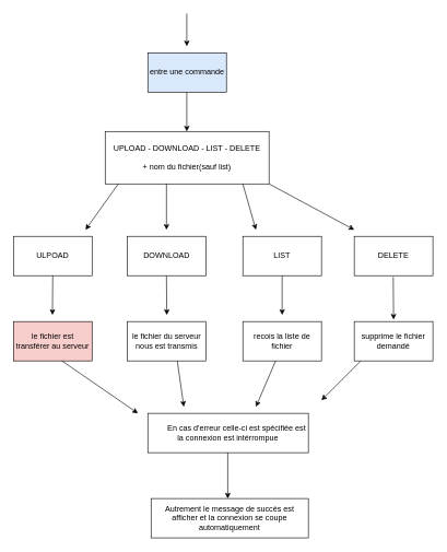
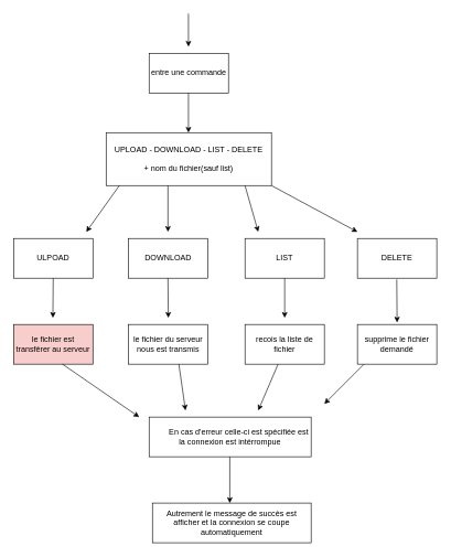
  <mxCell id="0" />
  <mxCell id="1" parent="0" />
  <mxCell id="2" value="" style="endArrow=classic;html=1;rounded=0;" edge="1" parent="1"><mxGeometry width="50" height="50" relative="1" as="geometry"><mxPoint x="284.5" y="20" as="sourcePoint" /><mxPoint x="284.5" y="70" as="targetPoint" /></mxGeometry></mxCell>
- <mxCell id="3" value="entre une commande " style="rounded=0;whiteSpace=wrap;html=1;fillColor=#dae8fc;" vertex="1" parent="1"><mxGeometry x="225" y="80" width="120" height="60" as="geometry" /></mxCell>
+ <mxCell id="3" value="entre une commande " style="rounded=0;whiteSpace=wrap;html=1;" vertex="1" parent="1"><mxGeometry x="225" y="80" width="120" height="60" as="geometry" /></mxCell>
  <mxCell id="4" value="&lt;div&gt;UPLOAD - DOWNLOAD - LIST - DELETE&lt;/div&gt;&lt;div&gt;&lt;br&gt;&lt;/div&gt;&lt;div&gt;+ nom du fichier(sauf list)&lt;br&gt;&lt;/div&gt;" style="rounded=0;whiteSpace=wrap;html=1;" vertex="1" parent="1"><mxGeometry x="160" y="200" width="250" height="80" as="geometry" /></mxCell>
  <mxCell id="5" value="" style="endArrow=classic;html=1;rounded=0;" edge="1" parent="1"><mxGeometry width="50" height="50" relative="1" as="geometry"><mxPoint x="284.5" y="140" as="sourcePoint" /><mxPoint x="284.5" y="200" as="targetPoint" /></mxGeometry></mxCell>
  <mxCell id="6" value="" style="endArrow=classic;html=1;rounded=0;" edge="1" parent="1"><mxGeometry width="50" height="50" relative="1" as="geometry"><mxPoint x="180" y="280" as="sourcePoint" /><mxPoint x="130" y="350" as="targetPoint" /></mxGeometry></mxCell>
  <mxCell id="7" value="ULPOAD" style="rounded=0;whiteSpace=wrap;html=1;" vertex="1" parent="1"><mxGeometry x="20" y="360" width="120" height="60" as="geometry" /></mxCell>
  <mxCell id="8" value="" style="endArrow=classic;html=1;rounded=0;" edge="1" parent="1"><mxGeometry width="50" height="50" relative="1" as="geometry"><mxPoint x="80" y="420" as="sourcePoint" /><mxPoint x="79.5" y="480" as="targetPoint" /></mxGeometry></mxCell>
  <mxCell id="9" value="le fichier est transférer au serveur " style="rounded=0;whiteSpace=wrap;html=1;fillColor=#f8cecc;" vertex="1" parent="1"><mxGeometry x="20" y="490" width="120" height="60" as="geometry" /></mxCell>
  <mxCell id="10" value="DOWNLOAD" style="rounded=0;whiteSpace=wrap;html=1;" vertex="1" parent="1"><mxGeometry x="194" y="360" width="120" height="60" as="geometry" /></mxCell>
  <mxCell id="11" value="" style="endArrow=classic;html=1;rounded=0;" edge="1" parent="1"><mxGeometry width="50" height="50" relative="1" as="geometry"><mxPoint x="253.5" y="280" as="sourcePoint" /><mxPoint x="253.5" y="350" as="targetPoint" /></mxGeometry></mxCell>
  <mxCell id="12" value="le fichier du serveur nous est transmis " style="rounded=0;whiteSpace=wrap;html=1;" vertex="1" parent="1"><mxGeometry x="194" y="490" width="120" height="60" as="geometry" /></mxCell>
  <mxCell id="13" value="" style="endArrow=classic;html=1;rounded=0;" edge="1" parent="1"><mxGeometry width="50" height="50" relative="1" as="geometry"><mxPoint x="253.5" y="420" as="sourcePoint" /><mxPoint x="254" y="480" as="targetPoint" /></mxGeometry></mxCell>
  <mxCell id="14" value="LIST" style="rounded=0;whiteSpace=wrap;html=1;" vertex="1" parent="1"><mxGeometry x="370" y="360" width="120" height="60" as="geometry" /></mxCell>
  <mxCell id="15" value="" style="endArrow=classic;html=1;rounded=0;" edge="1" parent="1"><mxGeometry width="50" height="50" relative="1" as="geometry"><mxPoint x="370" y="280" as="sourcePoint" /><mxPoint x="390" y="350" as="targetPoint" /></mxGeometry></mxCell>
  <mxCell id="16" value="recois la liste de fichier" style="rounded=0;whiteSpace=wrap;html=1;" vertex="1" parent="1"><mxGeometry x="370" y="490" width="120" height="60" as="geometry" /></mxCell>
  <mxCell id="17" value="" style="endArrow=classic;html=1;rounded=0;exitX=0.5;exitY=1;exitDx=0;exitDy=0;" edge="1" parent="1" source="14"><mxGeometry width="50" height="50" relative="1" as="geometry"><mxPoint x="430" y="430" as="sourcePoint" /><mxPoint x="430" y="480" as="targetPoint" /></mxGeometry></mxCell>
  <mxCell id="18" value="DELETE" style="rounded=0;whiteSpace=wrap;html=1;" vertex="1" parent="1"><mxGeometry x="540" y="360" width="120" height="60" as="geometry" /></mxCell>
  <mxCell id="19" value="" style="endArrow=classic;html=1;rounded=0;" edge="1" parent="1"><mxGeometry width="50" height="50" relative="1" as="geometry"><mxPoint x="410" y="280" as="sourcePoint" /><mxPoint x="540" y="350" as="targetPoint" /></mxGeometry></mxCell>
  <mxCell id="20" value="supprime le fichier demandé" style="rounded=0;whiteSpace=wrap;html=1;" vertex="1" parent="1"><mxGeometry x="540" y="490" width="120" height="60" as="geometry" /></mxCell>
  <mxCell id="21" value="" style="endArrow=classic;html=1;rounded=0;" edge="1" parent="1"><mxGeometry width="50" height="50" relative="1" as="geometry"><mxPoint x="599.5" y="422" as="sourcePoint" /><mxPoint x="600" y="487" as="targetPoint" /></mxGeometry></mxCell>
  <mxCell id="22" value="&lt;span style=&quot;white-space: pre;&quot;&gt;&#09;&lt;/span&gt;En cas d'erreur celle-ci est spécifiée est la connexion est intérrompue " style="rounded=0;whiteSpace=wrap;html=1;" vertex="1" parent="1"><mxGeometry x="225" y="630" width="245" height="60" as="geometry" /></mxCell>
  <mxCell id="23" value="" style="endArrow=classic;html=1;rounded=0;" edge="1" parent="1"><mxGeometry width="50" height="50" relative="1" as="geometry"><mxPoint x="94" y="550" as="sourcePoint" /><mxPoint x="210" y="630" as="targetPoint" /></mxGeometry></mxCell>
  <mxCell id="24" value="" style="endArrow=classic;html=1;rounded=0;" edge="1" parent="1"><mxGeometry width="50" height="50" relative="1" as="geometry"><mxPoint x="270" y="550" as="sourcePoint" /><mxPoint x="280" y="620" as="targetPoint" /></mxGeometry></mxCell>
  <mxCell id="25" value="" style="endArrow=classic;html=1;rounded=0;" edge="1" parent="1"><mxGeometry width="50" height="50" relative="1" as="geometry"><mxPoint x="420" y="550" as="sourcePoint" /><mxPoint x="390" y="620" as="targetPoint" /></mxGeometry></mxCell>
  <mxCell id="26" value="" style="endArrow=classic;html=1;rounded=0;" edge="1" parent="1"><mxGeometry width="50" height="50" relative="1" as="geometry"><mxPoint x="550" y="550" as="sourcePoint" /><mxPoint x="490" y="610" as="targetPoint" /></mxGeometry></mxCell>
  <mxCell id="27" value="Autrement le message de succès est afficher et la connexion se coupe automatiquement " style="rounded=0;whiteSpace=wrap;html=1;" vertex="1" parent="1"><mxGeometry x="230" y="760" width="240" height="60" as="geometry" /></mxCell>
  <mxCell id="28" value="" style="endArrow=classic;html=1;rounded=0;" edge="1" parent="1"><mxGeometry width="50" height="50" relative="1" as="geometry"><mxPoint x="347" y="690" as="sourcePoint" /><mxPoint x="347" y="760" as="targetPoint" /></mxGeometry></mxCell>
